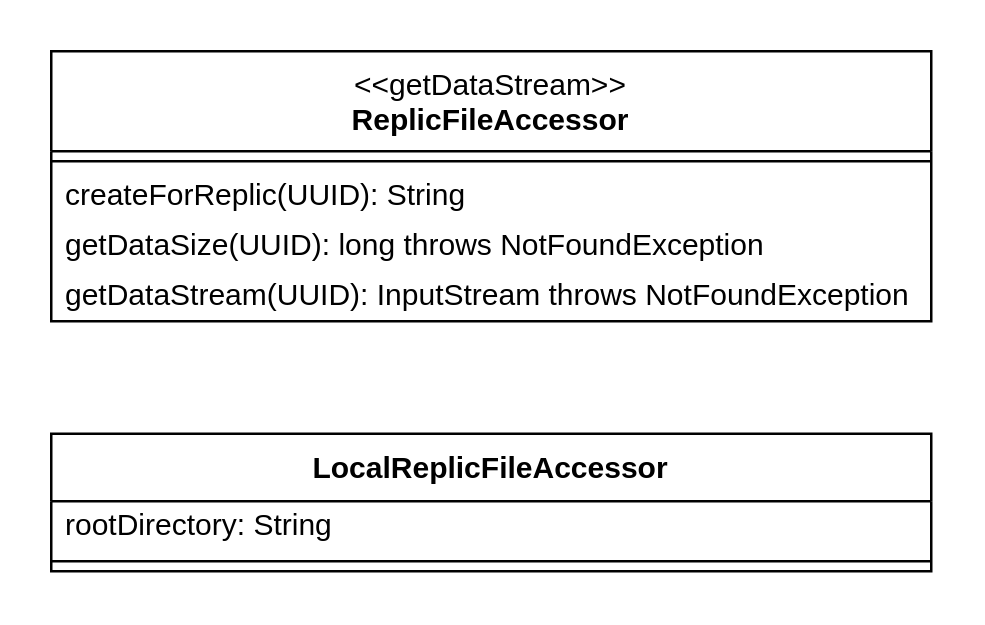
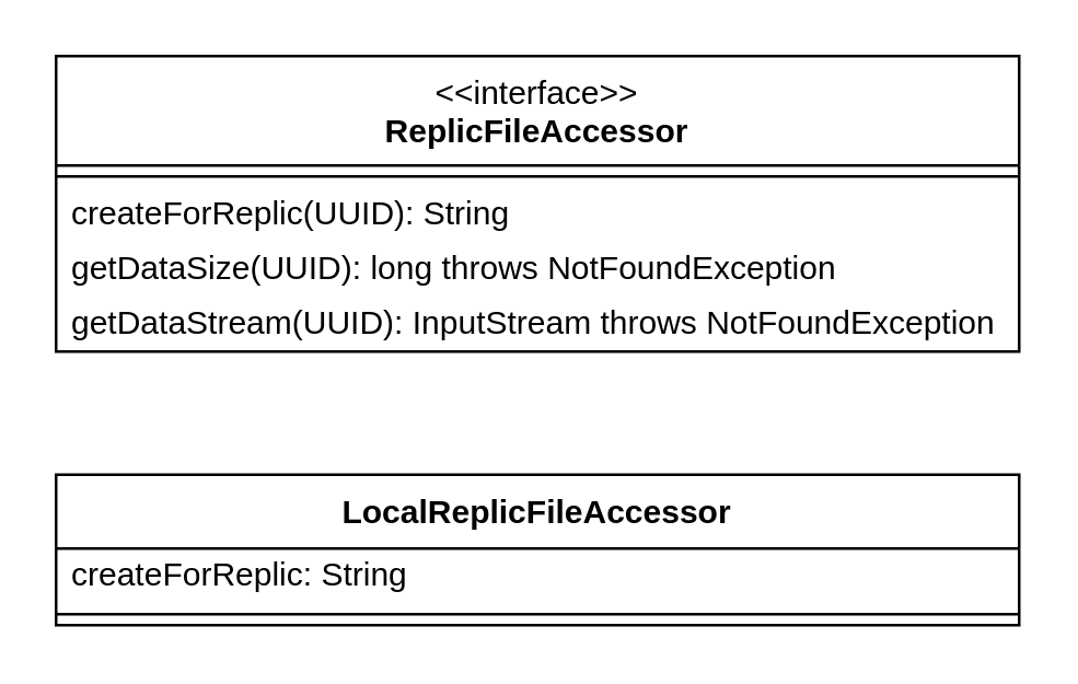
  <mxCell id="0" />
  <mxCell id="1" parent="0" />
- <mxCell id="2" value="&lt;div&gt;&amp;lt;&amp;lt;getDataStream&amp;gt;&amp;gt;&lt;/div&gt;&lt;div&gt;&lt;b&gt;ReplicFileAccessor&lt;/b&gt;&lt;/div&gt;&lt;div&gt;&lt;br&gt;&lt;/div&gt;" style="swimlane;fontStyle=0;align=center;verticalAlign=top;childLayout=stackLayout;horizontal=1;startSize=40;horizontalStack=0;resizeParent=1;resizeParentMax=0;resizeLast=0;collapsible=0;marginBottom=0;html=1;whiteSpace=wrap;" vertex="1" parent="1"><mxGeometry x="20" y="20" width="352" height="108" as="geometry" /></mxCell>
+ <mxCell id="2" value="&lt;div&gt;&amp;lt;&amp;lt;interface&amp;gt;&amp;gt;&lt;/div&gt;&lt;div&gt;&lt;b&gt;ReplicFileAccessor&lt;/b&gt;&lt;/div&gt;&lt;div&gt;&lt;br&gt;&lt;/div&gt;" style="swimlane;fontStyle=0;align=center;verticalAlign=top;childLayout=stackLayout;horizontal=1;startSize=40;horizontalStack=0;resizeParent=1;resizeParentMax=0;resizeLast=0;collapsible=0;marginBottom=0;html=1;whiteSpace=wrap;" vertex="1" parent="1"><mxGeometry x="20" y="20" width="352" height="108" as="geometry" /></mxCell>
  <mxCell id="3" value="" style="line;strokeWidth=1;fillColor=none;align=left;verticalAlign=middle;spacingTop=-1;spacingLeft=3;spacingRight=3;rotatable=0;labelPosition=right;points=[];portConstraint=eastwest;" vertex="1" parent="2"><mxGeometry y="40" width="352" height="8" as="geometry" /></mxCell>
  <mxCell id="4" value="createForReplic(UUID): String" style="text;html=1;strokeColor=none;fillColor=none;align=left;verticalAlign=middle;spacingLeft=4;spacingRight=4;overflow=hidden;rotatable=0;points=[[0,0.5],[1,0.5]];portConstraint=eastwest;whiteSpace=wrap;" vertex="1" parent="2"><mxGeometry y="48" width="352" height="20" as="geometry" /></mxCell>
  <mxCell id="5" value="getDataSize(UUID): long throws NotFoundException" style="text;html=1;strokeColor=none;fillColor=none;align=left;verticalAlign=middle;spacingLeft=4;spacingRight=4;overflow=hidden;rotatable=0;points=[[0,0.5],[1,0.5]];portConstraint=eastwest;whiteSpace=wrap;" vertex="1" parent="2"><mxGeometry y="68" width="352" height="20" as="geometry" /></mxCell>
  <mxCell id="6" value="getDataStream(UUID): InputStream throws NotFoundException" style="text;html=1;strokeColor=none;fillColor=none;align=left;verticalAlign=middle;spacingLeft=4;spacingRight=4;overflow=hidden;rotatable=0;points=[[0,0.5],[1,0.5]];portConstraint=eastwest;whiteSpace=wrap;" vertex="1" parent="2"><mxGeometry y="88" width="352" height="20" as="geometry" /></mxCell>
  <mxCell id="7" value="&lt;div&gt;&lt;b&gt;LocalReplicFileAccessor&lt;/b&gt;&lt;/div&gt;&lt;div&gt;&lt;br&gt;&lt;/div&gt;" style="swimlane;fontStyle=0;align=center;verticalAlign=top;childLayout=stackLayout;horizontal=1;startSize=27;horizontalStack=0;resizeParent=1;resizeParentMax=0;resizeLast=0;collapsible=0;marginBottom=0;html=1;whiteSpace=wrap;" vertex="1" parent="1"><mxGeometry x="20" y="173" width="352" height="55" as="geometry" /></mxCell>
- <mxCell id="8" value="rootDirectory: String" style="text;html=1;strokeColor=none;fillColor=none;align=left;verticalAlign=middle;spacingLeft=4;spacingRight=4;overflow=hidden;rotatable=0;points=[[0,0.5],[1,0.5]];portConstraint=eastwest;whiteSpace=wrap;" vertex="1" parent="7"><mxGeometry y="27" width="352" height="20" as="geometry" /></mxCell>
+ <mxCell id="8" value="createForReplic: String" style="text;html=1;strokeColor=none;fillColor=none;align=left;verticalAlign=middle;spacingLeft=4;spacingRight=4;overflow=hidden;rotatable=0;points=[[0,0.5],[1,0.5]];portConstraint=eastwest;whiteSpace=wrap;" vertex="1" parent="7"><mxGeometry y="27" width="352" height="20" as="geometry" /></mxCell>
  <mxCell id="9" value="" style="line;strokeWidth=1;fillColor=none;align=left;verticalAlign=middle;spacingTop=-1;spacingLeft=3;spacingRight=3;rotatable=0;labelPosition=right;points=[];portConstraint=eastwest;" vertex="1" parent="7"><mxGeometry y="47" width="352" height="8" as="geometry" /></mxCell>
